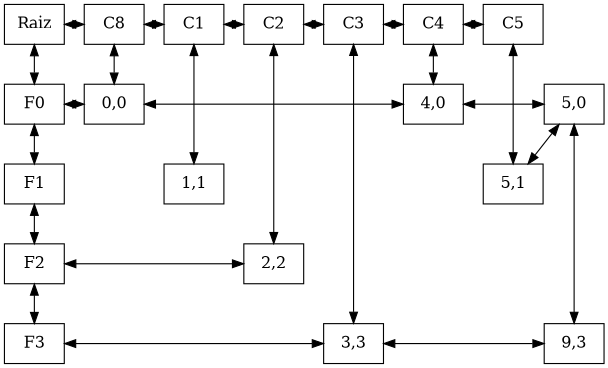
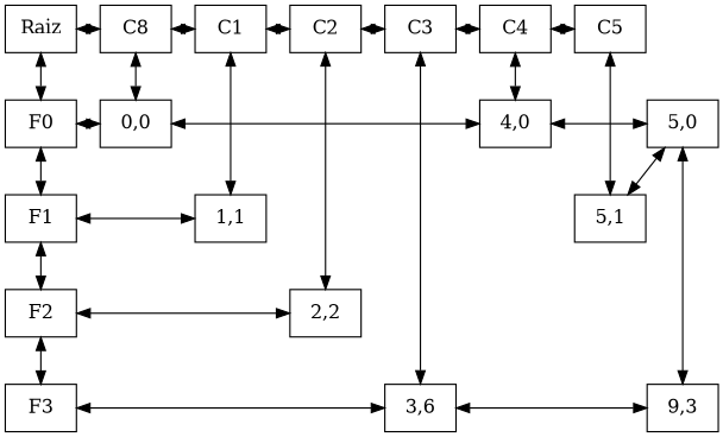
  digraph {
    rankdir=UD
    node [group=0 shape=box]
    edge [dir=both]
    n1 [label=Raiz]
    n2 [group=1 label=C8]
    n3 [group=2 label=C1]
    n4 [group=3 label=C2]
    n5 [group=4 label=C3]
    n6 [group=5 label=C4]
    n7 [group=6 label=C5]
    n8 [label=F0]
    n9 [group=1 label="0,0"]
    n10 [group=5 label="4,0"]
    n11 [group=6 label="5,0"]
    n12 [label=F1]
    n13 [group=2 label="1,1"]
    n14 [group=6 label="5,1"]
    n15 [label=F2]
    n16 [group=3 label="2,2"]
    n17 [label=F3]
-   n18 [group=4 label="3,3"]
+   n18 [group=4 label="3,6"]
    n19 [group=6 label="9,3"]
    subgraph sub_1 {
      rank=same
      n1
      n2
      n3
      n4
      n5
      n6
      n7
    }
    subgraph sub_2 {
      rank=same
      n8
      n9
      n10
      n11
    }
    subgraph sub_3 {
      rank=same
      n12
      n13
      n14
    }
    subgraph sub_4 {
      rank=same
      n15
      n16
    }
    subgraph sub_5 {
      rank=same
      n17
      n18
      n19
    }
    n1 -> n2
    n1 -> n8
    n2 -> n3
    n2 -> n9
    n3 -> n4
    n3 -> n13
    n4 -> n5
    n4 -> n16
    n5 -> n6
    n5 -> n18
    n6 -> n7
    n6 -> n10
    n7 -> n14
    n8 -> n9
    n8 -> n12
    n9 -> n10
    n10 -> n11
    n11 -> n19
+   n12 -> n13
    n12 -> n15
    n14 -> n11
    n15 -> n16
    n15 -> n17
    n17 -> n18
    n18 -> n19
  }
